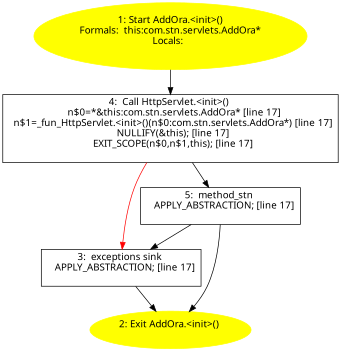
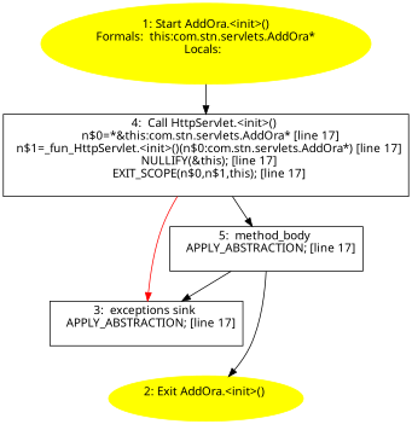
  digraph {
    fontname="Noto Sans"
    node [fontname="Noto Sans" shape=box]
    edge [fontname="Noto Sans"]
    n1 [color=yellow label="1: Start AddOra.<init>()\nFormals:  this:com.stn.servlets.AddOra*\nLocals:  \n  " style=filled shape=""]
    n2 [label="4:  Call HttpServlet.<init>() \n   n$0=*&this:com.stn.servlets.AddOra* [line 17]\n  n$1=_fun_HttpServlet.<init>()(n$0:com.stn.servlets.AddOra*) [line 17]\n  NULLIFY(&this); [line 17]\n  EXIT_SCOPE(n$0,n$1,this); [line 17]\n "]
    n3 [label="3:  exceptions sink \n   APPLY_ABSTRACTION; [line 17]\n "]
-   n4 [label="5:  method_stn \n   APPLY_ABSTRACTION; [line 17]\n "]
+   n4 [label="5:  method_body \n   APPLY_ABSTRACTION; [line 17]\n "]
    n5 [color=yellow label="2: Exit AddOra.<init>() \n  " style=filled shape=""]
    n1 -> n2
    n2 -> n3 [color=red]
    n2 -> n4
-   n3 -> n5
    n4 -> n3 [color=black]
    n4 -> n5
  }
